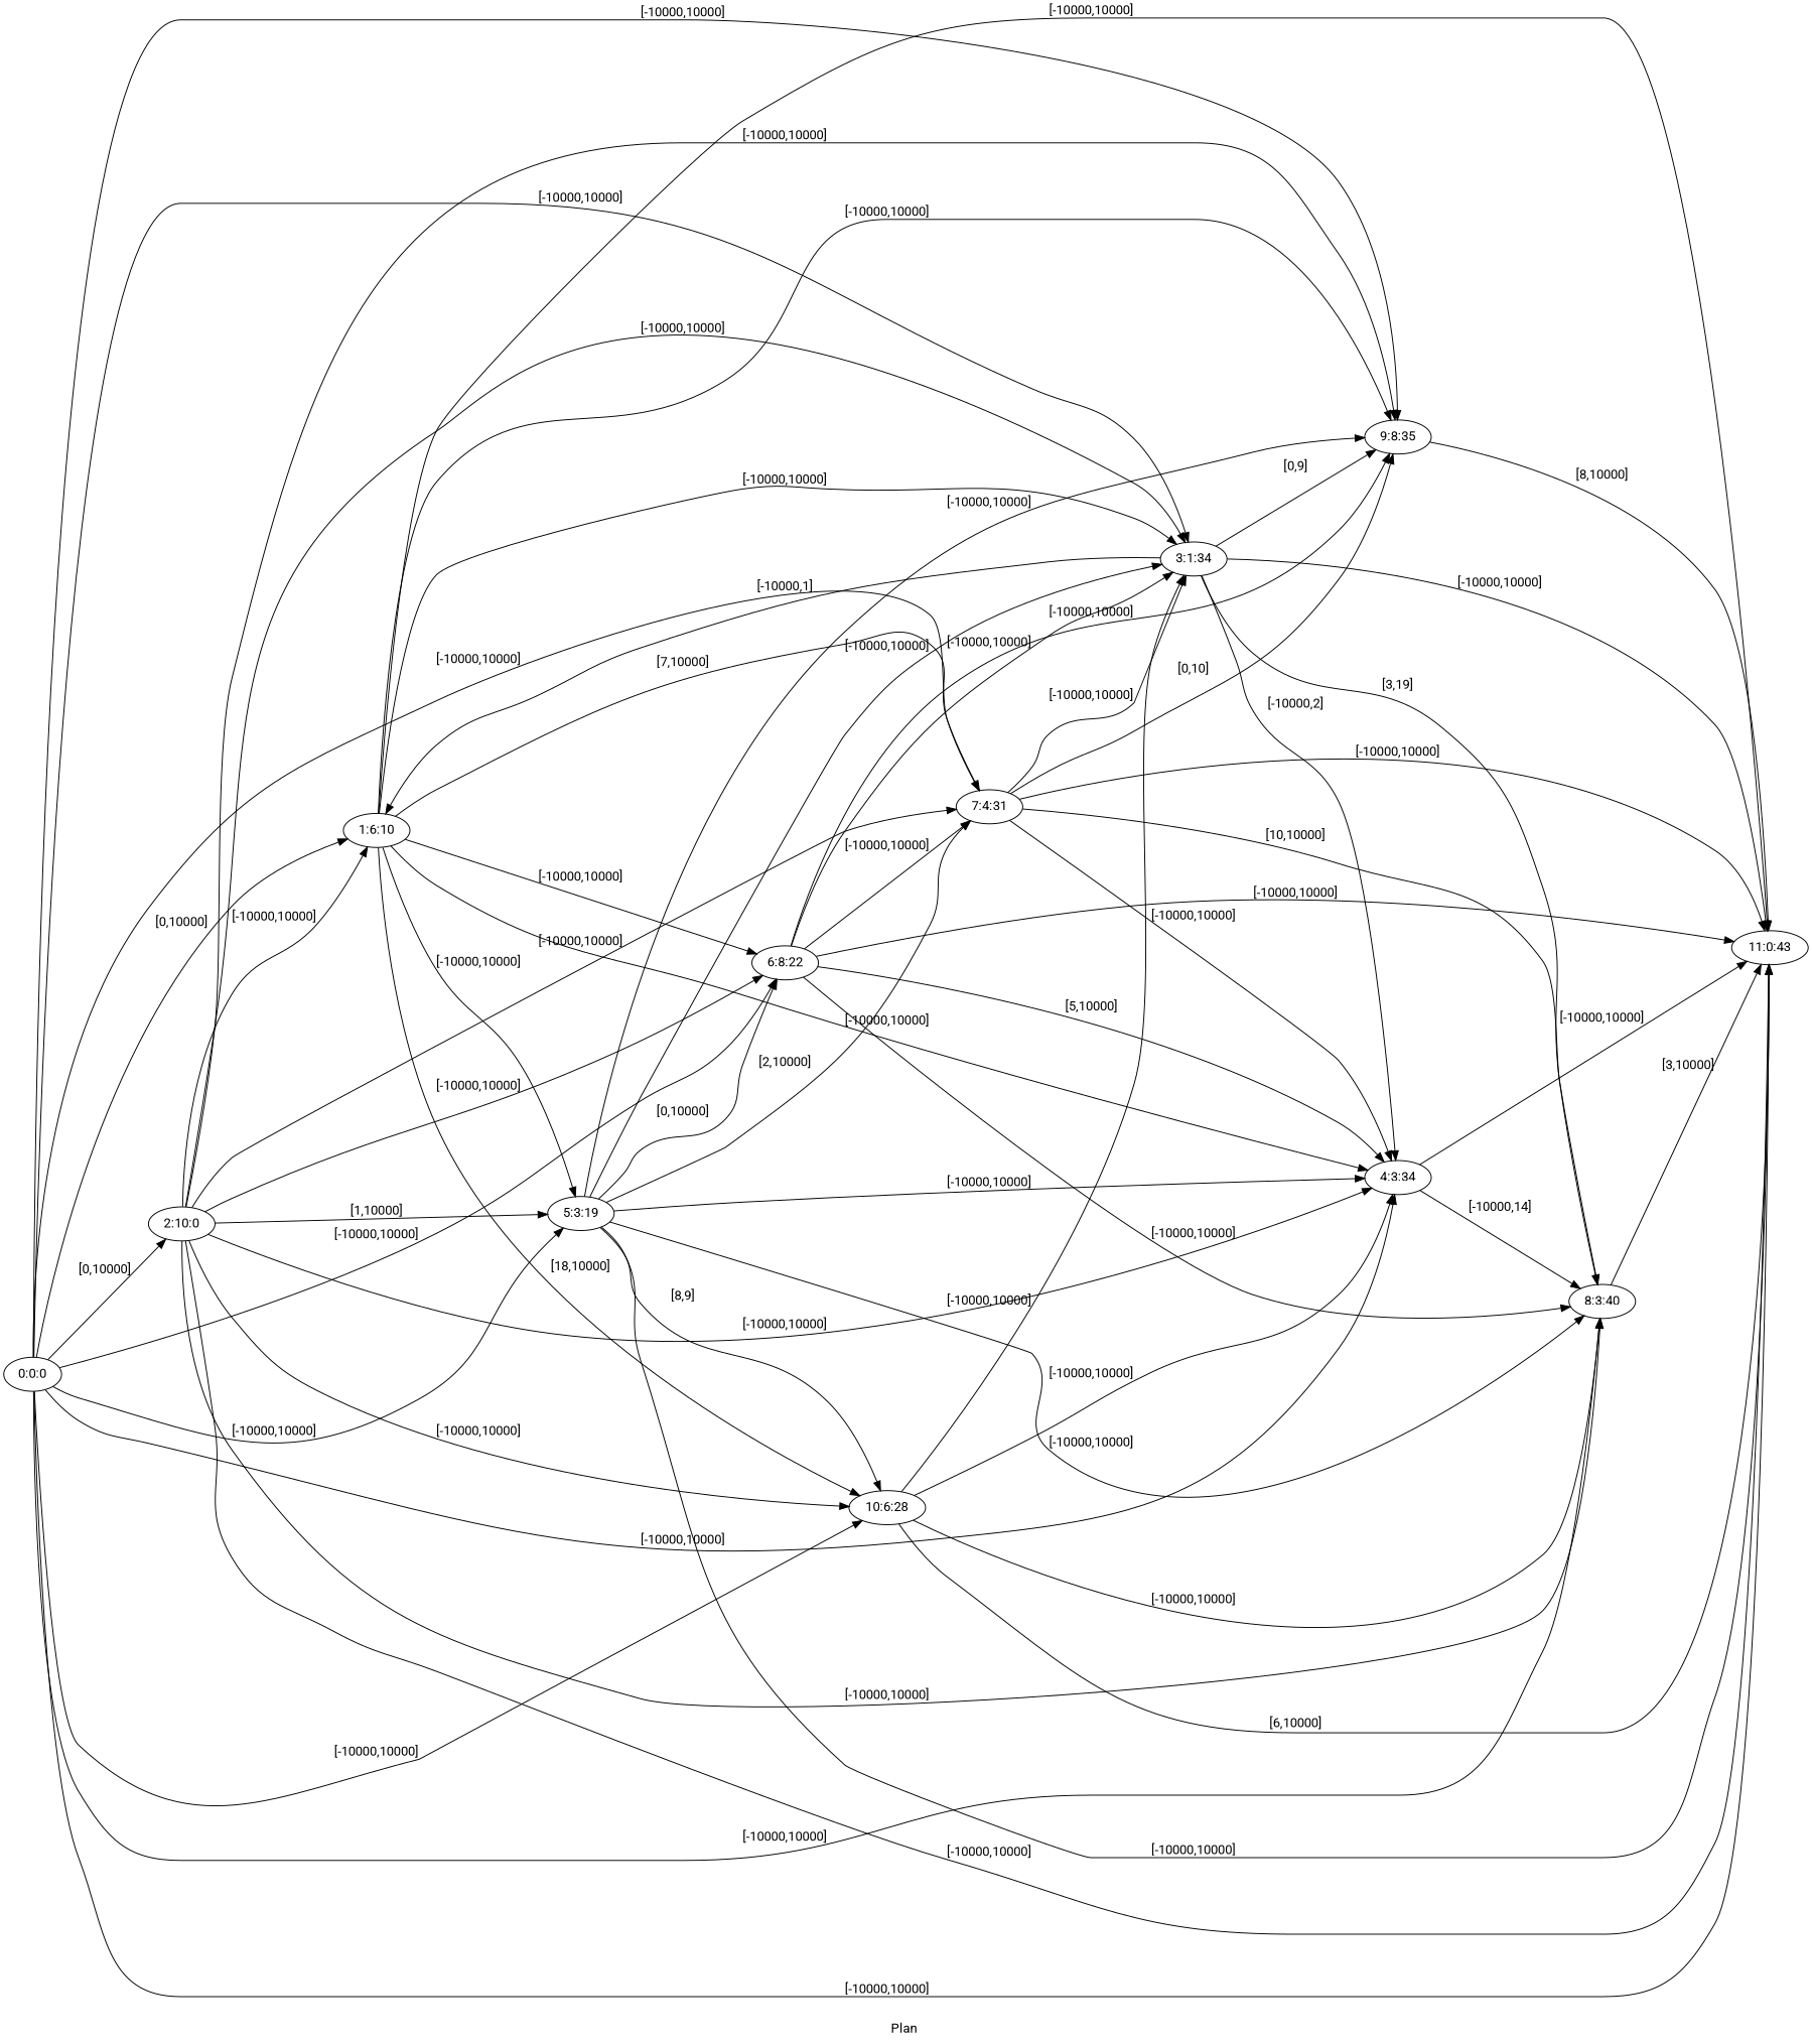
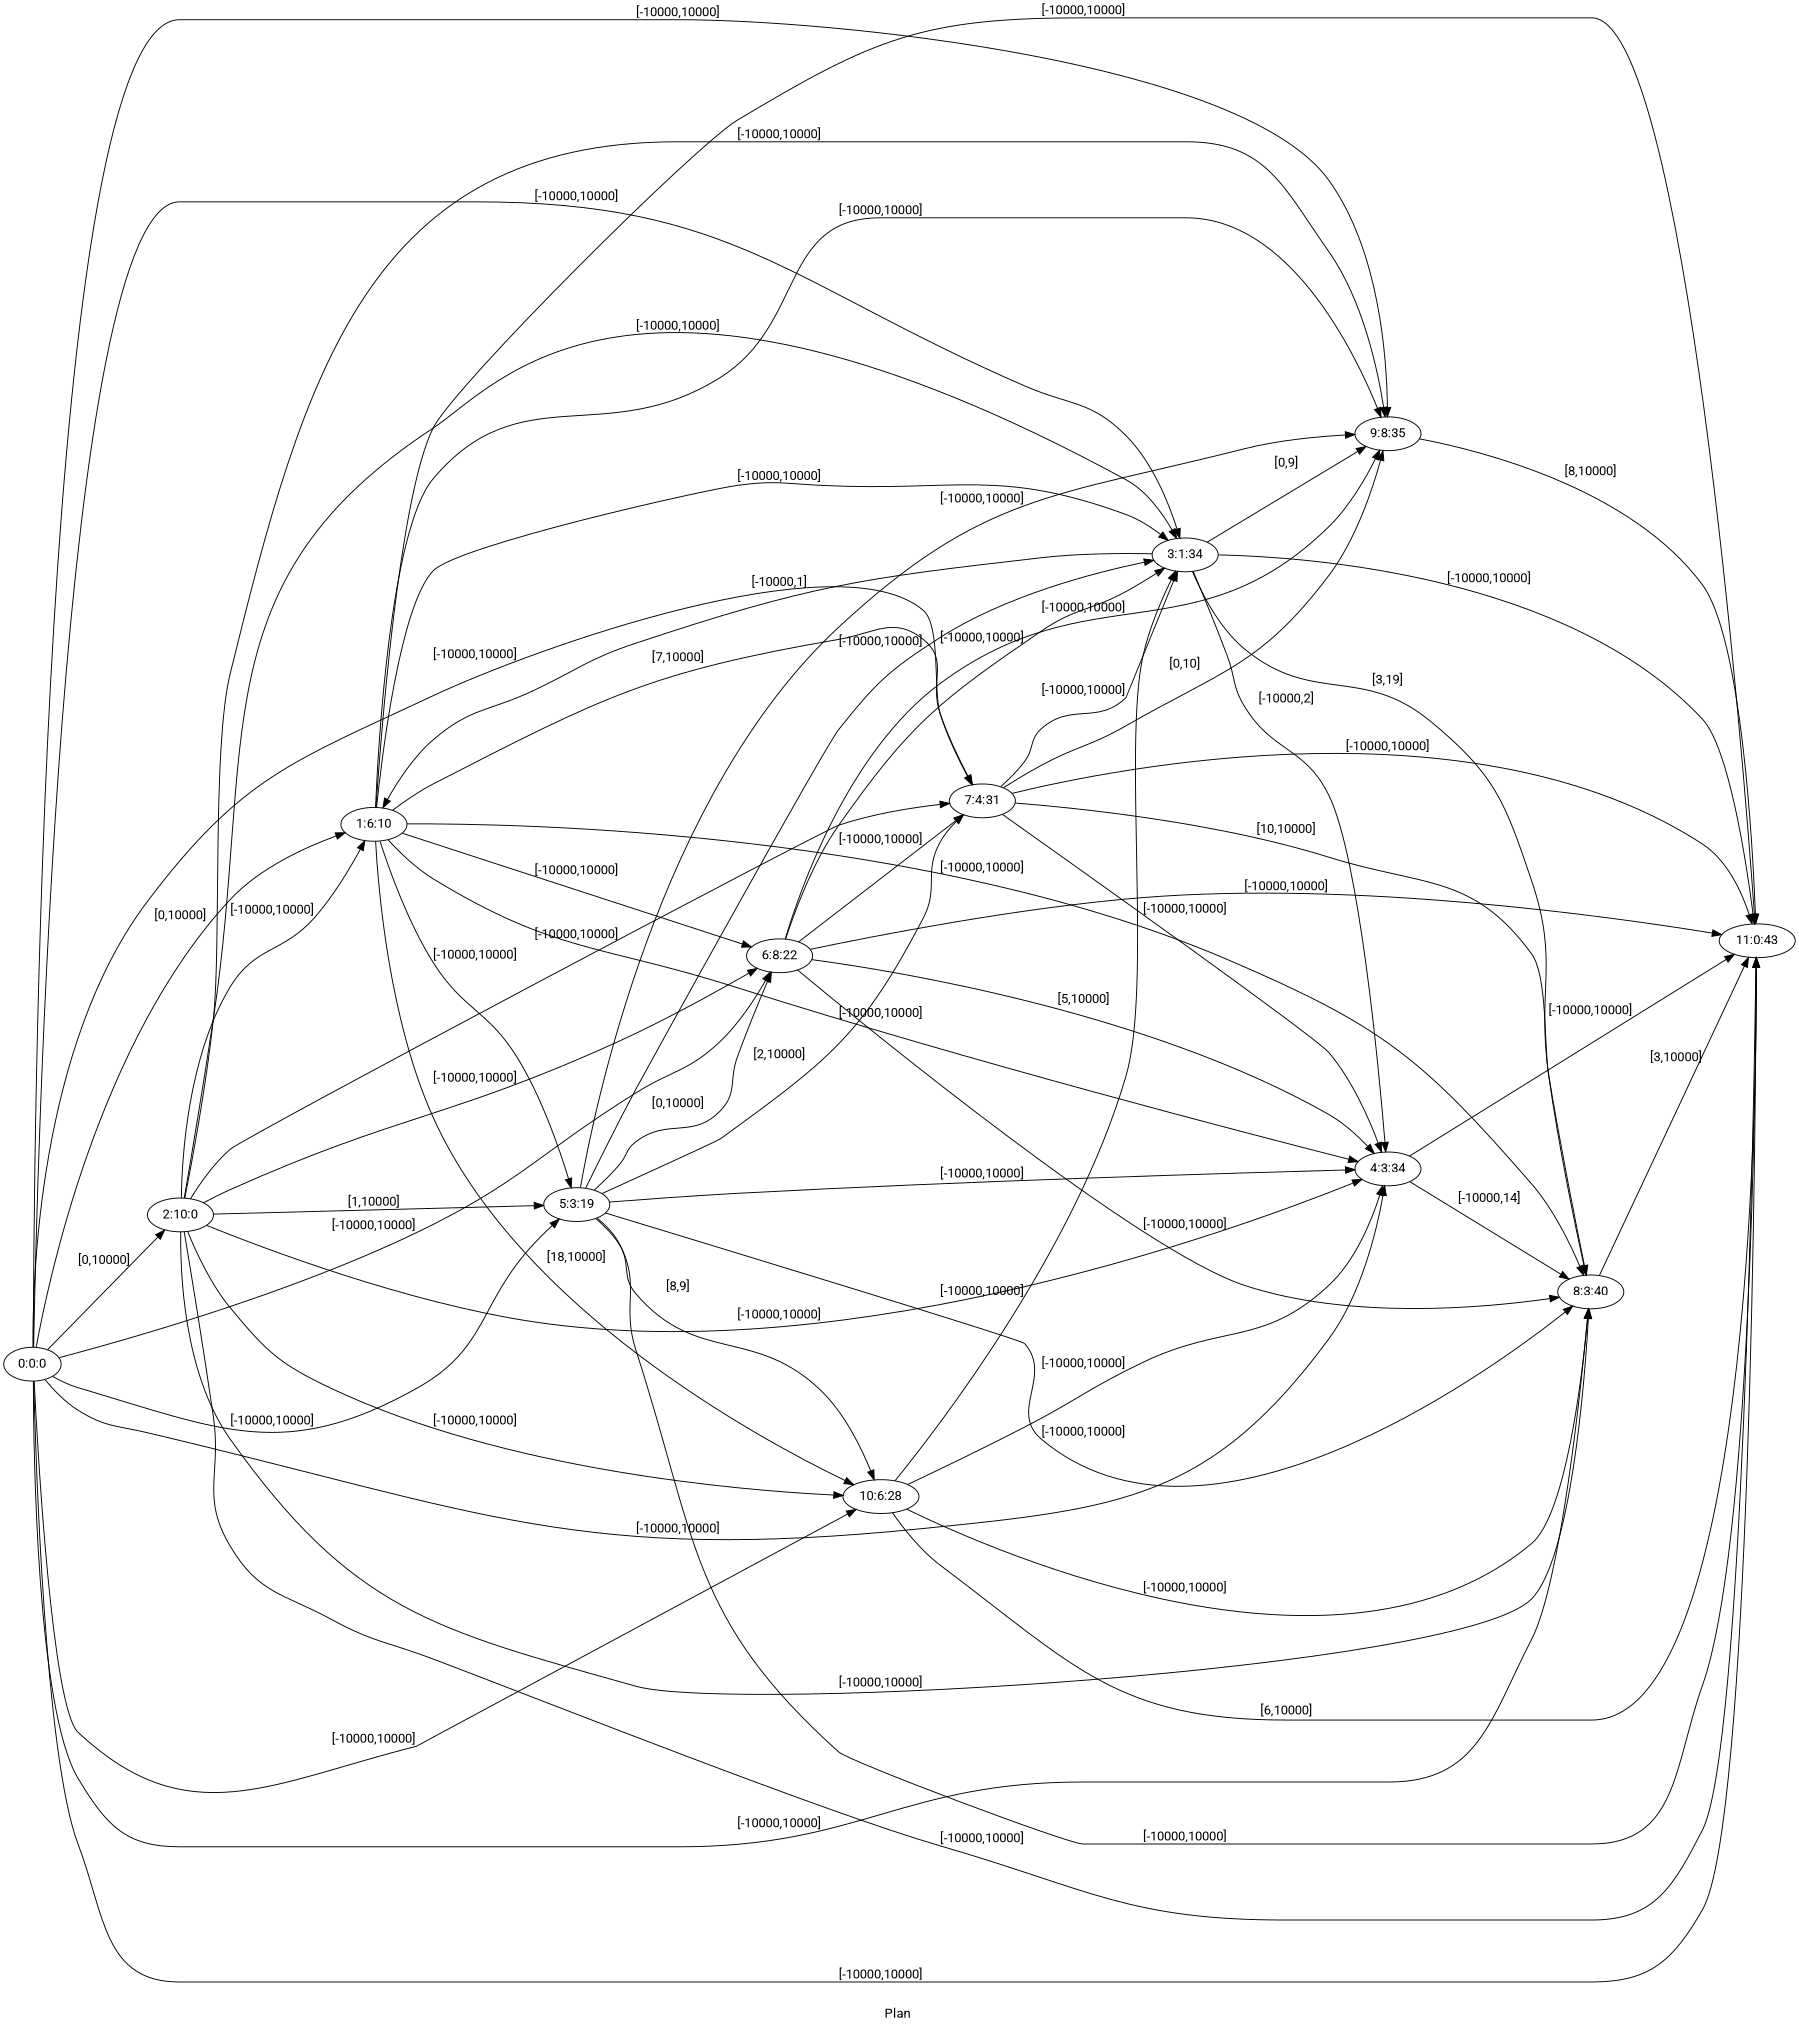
  digraph {
    fldt=0.55494
    fontname=Roboto
    label="Plan "
    nodesep=.45
    rankdir=LR
    node [fontname=Roboto]
    edge [fontname=Roboto]
    "0:0:0"
    "1:6:10"
    "2:10:0"
    "3:1:34"
    "4:3:34"
    "5:3:19"
    "6:8:22"
    n8 [label="7:4:31"]
    "8:3:40"
    "9:8:35"
    "10:6:28"
    "11:0:43"
    "0:0:0" -> "1:6:10" [label="[0,10000]"]
    "0:0:0" -> "2:10:0" [label="[0,10000]"]
    "0:0:0" -> "3:1:34" [label="[-10000,10000]"]
    "0:0:0" -> "4:3:34" [label="[-10000,10000]"]
    "0:0:0" -> "5:3:19" [label="[-10000,10000]"]
    "0:0:0" -> "6:8:22" [label="[-10000,10000]"]
    "0:0:0" -> n8 [label="[-10000,10000]"]
    "0:0:0" -> "8:3:40" [label="[-10000,10000]"]
    "0:0:0" -> "9:8:35" [label="[-10000,10000]"]
    "0:0:0" -> "10:6:28" [label="[-10000,10000]"]
    "0:0:0" -> "11:0:43" [label="[-10000,10000]"]
    "1:6:10" -> "3:1:34" [label="[-10000,10000]"]
    "1:6:10" -> "4:3:34" [label="[-10000,10000]"]
    "1:6:10" -> "5:3:19" [label="[-10000,10000]"]
    "1:6:10" -> "6:8:22" [label="[-10000,10000]"]
    "1:6:10" -> n8 [label="[7,10000]"]
+   "1:6:10" -> "8:3:40" [label="[-10000,10000]"]
    "1:6:10" -> "9:8:35" [label="[-10000,10000]"]
    "1:6:10" -> "10:6:28" [label="[18,10000]"]
    "1:6:10" -> "11:0:43" [label="[-10000,10000]"]
    "2:10:0" -> "1:6:10" [label="[-10000,10000]"]
    "2:10:0" -> "3:1:34" [label="[-10000,10000]"]
    "2:10:0" -> "4:3:34" [label="[-10000,10000]"]
    "2:10:0" -> "5:3:19" [label="[1,10000]"]
    "2:10:0" -> "6:8:22" [label="[-10000,10000]"]
    "2:10:0" -> n8 [label="[-10000,10000]"]
    "2:10:0" -> "8:3:40" [label="[-10000,10000]"]
    "2:10:0" -> "9:8:35" [label="[-10000,10000]"]
    "2:10:0" -> "10:6:28" [label="[-10000,10000]"]
    "2:10:0" -> "11:0:43" [label="[-10000,10000]"]
    "3:1:34" -> "1:6:10" [label="[-10000,1]"]
    "3:1:34" -> "4:3:34" [label="[-10000,2]"]
    "3:1:34" -> "8:3:40" [label="[3,19]"]
    "3:1:34" -> "9:8:35" [label="[0,9]"]
    "3:1:34" -> "11:0:43" [label="[-10000,10000]"]
    "4:3:34" -> "8:3:40" [label="[-10000,14]"]
    "4:3:34" -> "11:0:43" [label="[-10000,10000]"]
    "5:3:19" -> "3:1:34" [label="[-10000,10000]"]
    "5:3:19" -> "4:3:34" [label="[-10000,10000]"]
    "5:3:19" -> "6:8:22" [label="[0,10000]"]
    "5:3:19" -> n8 [label="[2,10000]"]
    "5:3:19" -> "8:3:40" [label="[-10000,10000]"]
    "5:3:19" -> "9:8:35" [label="[-10000,10000]"]
    "5:3:19" -> "10:6:28" [label="[8,9]"]
    "5:3:19" -> "11:0:43" [label="[-10000,10000]"]
    "6:8:22" -> "3:1:34" [label="[-10000,10000]"]
    "6:8:22" -> "4:3:34" [label="[5,10000]"]
    "6:8:22" -> n8 [label="[-10000,10000]"]
    "6:8:22" -> "8:3:40" [label="[-10000,10000]"]
    "6:8:22" -> "9:8:35" [label="[-10000,10000]"]
    "6:8:22" -> "11:0:43" [label="[-10000,10000]"]
    n8 -> "3:1:34" [label="[-10000,10000]"]
    n8 -> "4:3:34" [label="[-10000,10000]"]
    n8 -> "8:3:40" [label="[10,10000]"]
    n8 -> "9:8:35" [label="[0,10]"]
    n8 -> "11:0:43" [label="[-10000,10000]"]
    "8:3:40" -> "11:0:43" [label="[3,10000]"]
    "9:8:35" -> "11:0:43" [label="[8,10000]"]
    "10:6:28" -> "3:1:34" [label="[-10000,10000]"]
    "10:6:28" -> "4:3:34" [label="[-10000,10000]"]
    "10:6:28" -> "8:3:40" [label="[-10000,10000]"]
    "10:6:28" -> "11:0:43" [label="[6,10000]"]
  }
